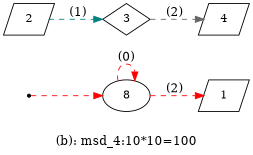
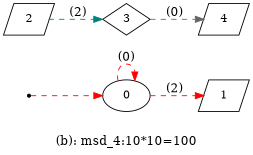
  digraph {
    label="(b): msd_4:10*10=100"
    rankdir=LR
    node [fontsize=12 shape=parallelogram]
    edge [color=red style=dashed]
-   n1 [label=8 shape=ellipse]
+   n1 [label=0 shape=ellipse]
    n2 [label=1]
    n3 [label=2]
    n4 [label=3 shape=diamond]
    n5 [label=4]
    n6 [label=4 shape=point]
    n1 -> n1 [label="(0)"]
    n1 -> n2 [label="(2)"]
-   n3 -> n4 [color=teal label="(1)"]
-   n4 -> n5 [color=gray40 label="(2)"]
+   n3 -> n4 [color=teal label="(2)"]
+   n4 -> n5 [color=gray40 label="(0)"]
    n6 -> n1
  }
